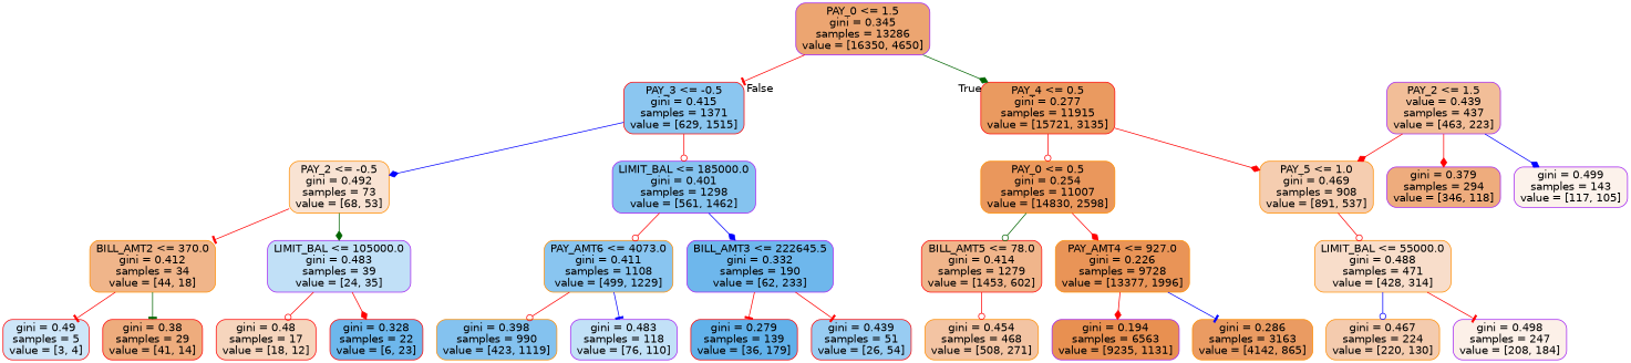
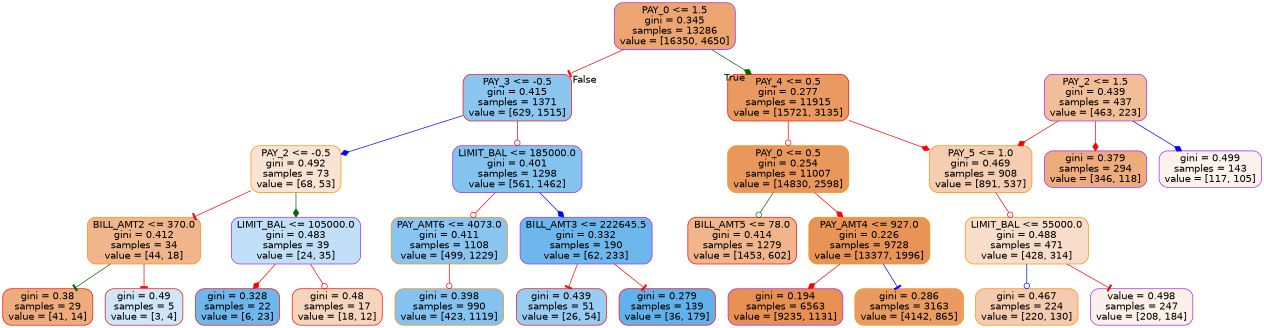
  digraph {
    node [color=darkorange fillcolor="#eeac7d" fontname=helvetica shape=box style="filled, rounded"]
    edge [arrowhead=diamond color=red fontname=helvetica]
    n1 [color=purple fillcolor="#eca571" label="PAY_0 <= 1.5\ngini = 0.345\nsamples = 13286\nvalue = [16350, 4650]"]
    n2 [color=red fillcolor="#ea9a60" label="PAY_4 <= 0.5\ngini = 0.277\nsamples = 11915\nvalue = [15721, 3135]"]
    n3 [color=red fillcolor="#8bc6f0" label="PAY_3 <= -0.5\ngini = 0.415\nsamples = 1371\nvalue = [629, 1515]"]
    n4 [fillcolor="#ea975c" label="PAY_0 <= 0.5\ngini = 0.254\nsamples = 11007\nvalue = [14830, 2598]"]
    n5 [fillcolor="#f5cdb0" label="PAY_5 <= 1.0\ngini = 0.469\nsamples = 908\nvalue = [891, 537]"]
    n6 [fillcolor="#f9e3d3" label="PAY_2 <= -0.5\ngini = 0.492\nsamples = 73\nvalue = [68, 53]"]
    n7 [color=purple fillcolor="#85c3ef" label="LIMIT_BAL <= 185000.0\ngini = 0.401\nsamples = 1298\nvalue = [561, 1462]"]
    n8 [fillcolor="#e99457" label="PAY_AMT4 <= 927.0\ngini = 0.226\nsamples = 9728\nvalue = [13377, 1996]"]
    n9 [color=red fillcolor="#f0b58b" label="BILL_AMT5 <= 78.0\ngini = 0.414\nsamples = 1279\nvalue = [1453, 602]"]
    n10 [fillcolor="#f8ddca" label="LIMIT_BAL <= 55000.0\ngini = 0.488\nsamples = 471\nvalue = [428, 314]"]
    n11 [fillcolor="#ea9b62" label="gini = 0.286\nsamples = 3163\nvalue = [4142, 865]"]
    n12 [color=purple fillcolor="#e89051" label="gini = 0.194\nsamples = 6563\nvalue = [9235, 1131]"]
-   n13 [fillcolor="#f3c4a3" label="gini = 0.454\nsamples = 468\nvalue = [508, 271]"]
-   n14 [color=purple fillcolor="#f2be98" label="PAY_2 <= 1.5\nvalue = 0.439\nsamples = 437\nvalue = [463, 223]"]
+   n14 [color=purple fillcolor="#f2be98" label="PAY_2 <= 1.5\ngini = 0.439\nsamples = 437\nvalue = [463, 223]"]
    n15 [color=purple label="gini = 0.379\nsamples = 294\nvalue = [346, 118]"]
    n16 [color=purple fillcolor="#fcf2eb" label="gini = 0.499\nsamples = 143\nvalue = [117, 105]"]
-   n17 [color=purple fillcolor="#fcf0e8" label="gini = 0.498\nsamples = 247\nvalue = [208, 184]"]
+   n17 [color=purple fillcolor="#fcf0e8" label="value = 0.498\nsamples = 247\nvalue = [208, 184]"]
    n18 [fillcolor="#f4cbae" label="gini = 0.467\nsamples = 224\nvalue = [220, 130]"]
    n19 [fillcolor="#f0b58a" label="BILL_AMT2 <= 370.0\ngini = 0.412\nsamples = 34\nvalue = [44, 18]"]
    n20 [color=purple fillcolor="#c1e0f7" label="LIMIT_BAL <= 105000.0\ngini = 0.483\nsamples = 39\nvalue = [24, 35]"]
    n21 [fillcolor="#89c5f0" label="PAY_AMT6 <= 4073.0\ngini = 0.411\nsamples = 1108\nvalue = [499, 1229]"]
    n22 [color=purple fillcolor="#6eb7ec" label="BILL_AMT3 <= 222645.5\ngini = 0.332\nsamples = 190\nvalue = [62, 233]"]
    n23 [color=red fillcolor="#cee6f8" label="gini = 0.49\nsamples = 5\nvalue = [3, 4]"]
    n24 [color=red label="gini = 0.38\nsamples = 29\nvalue = [41, 14]"]
    n25 [color=red fillcolor="#f6d5bd" label="gini = 0.48\nsamples = 17\nvalue = [18, 12]"]
    n26 [color=red fillcolor="#6db7ec" label="gini = 0.328\nsamples = 22\nvalue = [6, 23]"]
    n27 [fillcolor="#84c2ef" label="gini = 0.398\nsamples = 990\nvalue = [423, 1119]"]
-   n28 [color=purple fillcolor="#c2e1f7" label="gini = 0.483\nsamples = 118\nvalue = [76, 110]"]
    n29 [color=red fillcolor="#61b1ea" label="gini = 0.279\nsamples = 139\nvalue = [36, 179]"]
    n30 [color=red fillcolor="#98ccf2" label="gini = 0.439\nsamples = 51\nvalue = [26, 54]"]
    n1 -> n2 [color=darkgreen headlabel=True labelangle=45 labeldistance=2.5]
    n1 -> n3 [arrowhead=tee headlabel=False labelangle=-45 labeldistance=2.5]
    n2 -> n4 [arrowhead=odot]
    n2 -> n5
    n3 -> n6 [color=blue]
    n3 -> n7 [arrowhead=odot]
    n4 -> n8
    n4 -> n9 [arrowhead=odot color=darkgreen]
    n5 -> n10 [arrowhead=odot]
    n6 -> n19 [arrowhead=tee]
    n6 -> n20 [color=darkgreen]
    n7 -> n21 [arrowhead=odot]
    n7 -> n22 [color=blue]
    n8 -> n11 [arrowhead=tee color=blue]
    n8 -> n12
-   n9 -> n13 [arrowhead=odot]
    n10 -> n17 [arrowhead=tee]
    n10 -> n18 [arrowhead=odot color=blue]
    n14 -> n5
    n14 -> n15
    n14 -> n16 [color=blue]
    n19 -> n23 [arrowhead=tee]
    n19 -> n24 [arrowhead=tee color=darkgreen]
    n20 -> n25 [arrowhead=odot]
    n20 -> n26
    n21 -> n27 [arrowhead=odot]
-   n21 -> n28 [arrowhead=tee color=blue]
    n22 -> n29 [arrowhead=tee]
    n22 -> n30 [arrowhead=tee]
  }
